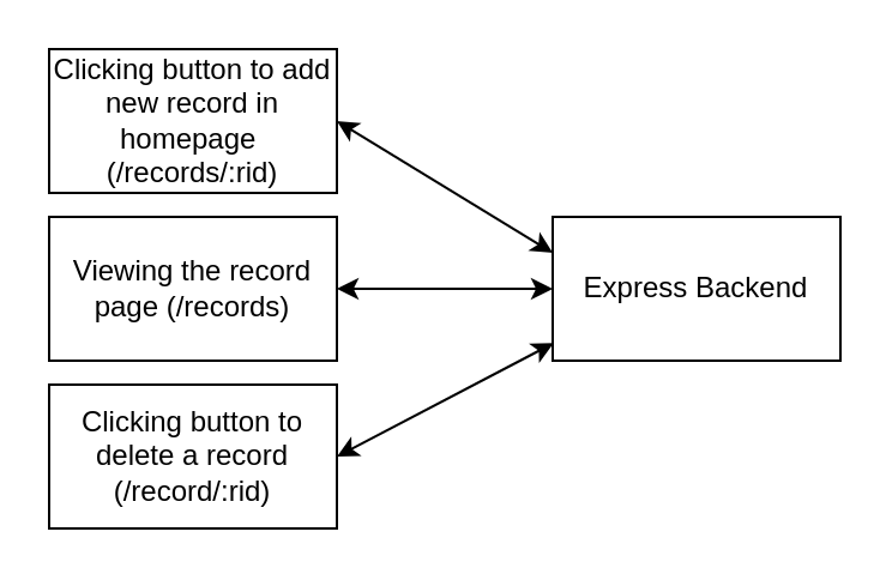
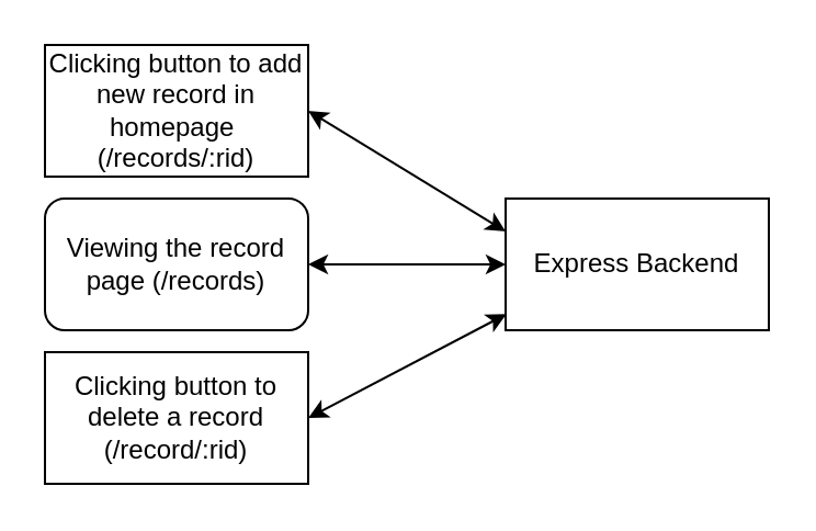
  <mxCell id="0" />
  <mxCell id="1" parent="0" />
  <mxCell id="2" style="rounded=0;orthogonalLoop=1;jettySize=auto;html=1;entryX=0;entryY=0.25;entryDx=0;entryDy=0;startArrow=classic;startFill=1;exitX=1;exitY=0.5;exitDx=0;exitDy=0;" edge="1" parent="1" source="3" target="4"><mxGeometry relative="1" as="geometry" /></mxCell>
  <mxCell id="3" value="Clicking button to add new record in homepage&amp;nbsp;&lt;br&gt;(/records/:rid)" style="rounded=0;whiteSpace=wrap;html=1;" vertex="1" parent="1"><mxGeometry x="20" y="20" width="120" height="60" as="geometry" /></mxCell>
  <mxCell id="4" value="Express Backend" style="rounded=0;whiteSpace=wrap;html=1;" vertex="1" parent="1"><mxGeometry x="230" y="90" width="120" height="60" as="geometry" /></mxCell>
  <mxCell id="5" style="rounded=0;orthogonalLoop=1;jettySize=auto;html=1;startArrow=classic;startFill=1;" edge="1" parent="1" source="6" target="4"><mxGeometry relative="1" as="geometry" /></mxCell>
- <mxCell id="6" value="Viewing the record page (/records)" style="rounded=0;whiteSpace=wrap;html=1;" vertex="1" parent="1"><mxGeometry x="20" y="90" width="120" height="60" as="geometry" /></mxCell>
+ <mxCell id="6" value="Viewing the record page (/records)" style="whiteSpace=wrap;html=1;rounded=1;" vertex="1" parent="1"><mxGeometry x="20" y="90" width="120" height="60" as="geometry" /></mxCell>
  <mxCell id="7" style="rounded=0;orthogonalLoop=1;jettySize=auto;html=1;entryX=0.003;entryY=0.878;entryDx=0;entryDy=0;entryPerimeter=0;startArrow=classic;startFill=1;exitX=1;exitY=0.5;exitDx=0;exitDy=0;" edge="1" parent="1" source="8" target="4"><mxGeometry relative="1" as="geometry" /></mxCell>
  <mxCell id="8" value="Clicking button to delete a record (/record/:rid)" style="rounded=0;whiteSpace=wrap;html=1;" vertex="1" parent="1"><mxGeometry x="20" y="160" width="120" height="60" as="geometry" /></mxCell>
